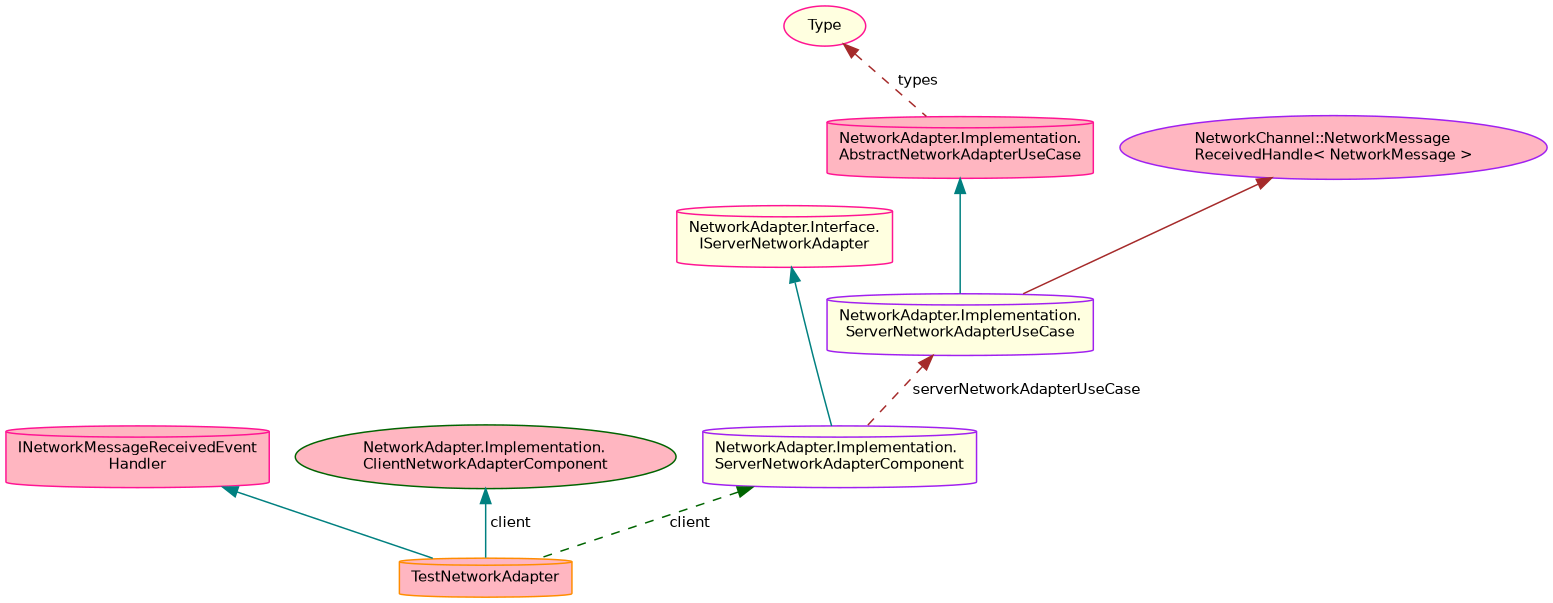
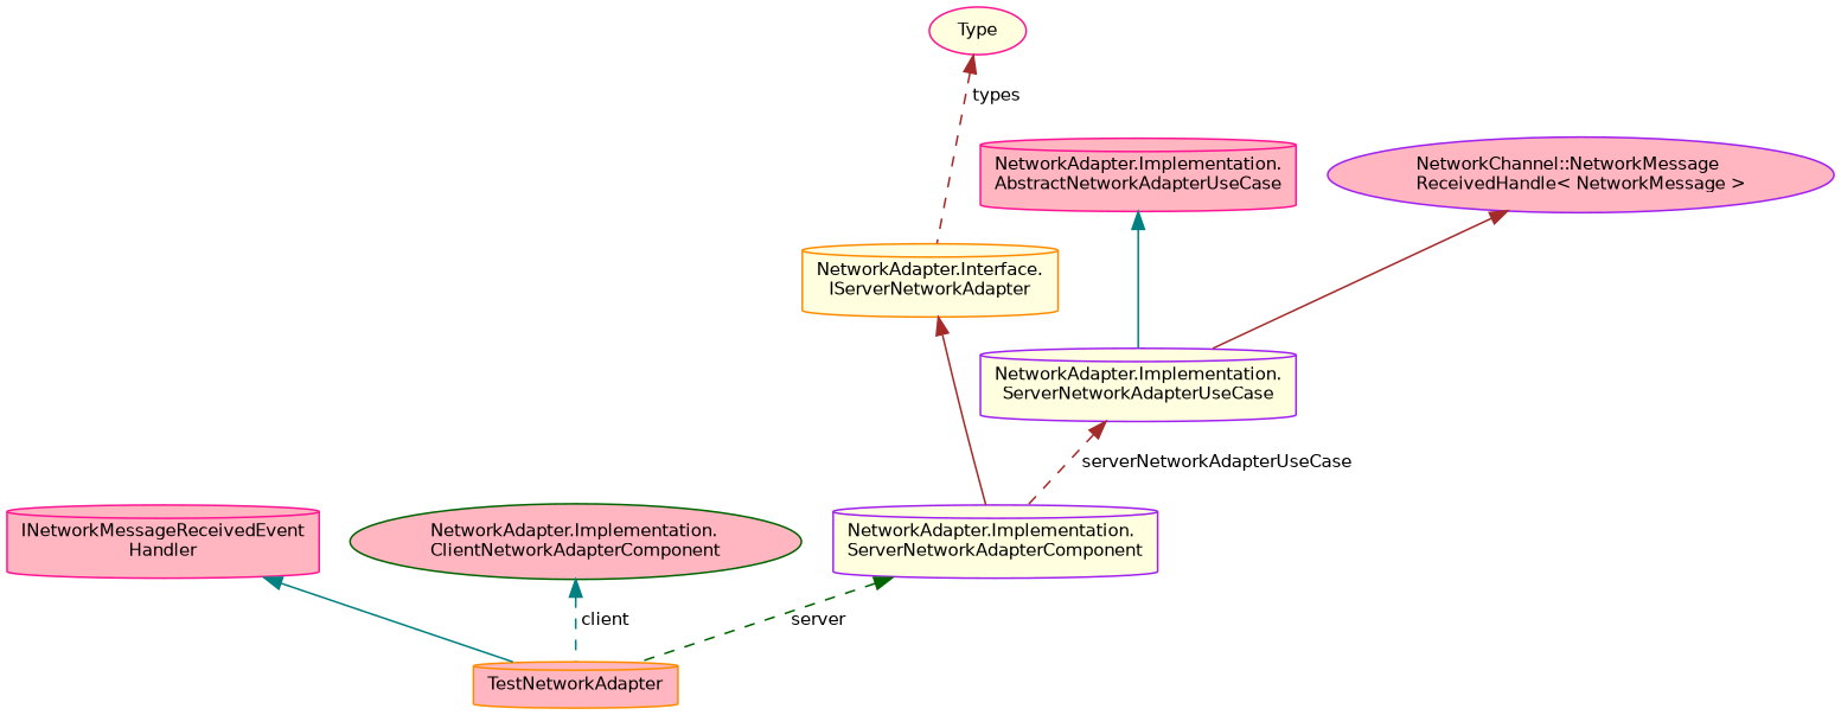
  digraph {
    rankdir=TB
    node [color=deeppink fillcolor=lightpink fontname=Helvetica fontsize=10 shape=cylinder style=filled]
    edge [color=brown dir=back fontname=Helvetica fontsize=10 labelfontname=Helvetica labelfontsize=10 style=solid]
    n1 [color=darkorange fontcolor=black height=0.2 label=TestNetworkAdapter width=0.4]
    n2 [height=0.2 label="INetworkMessageReceivedEvent\lHandler" width=0.4]
    n3 [color=darkgreen height=0.2 label="NetworkAdapter.Implementation.\lClientNetworkAdapterComponent" shape=ellipse width=0.4]
    n4 [color=purple fillcolor=lightyellow height=0.2 label="NetworkAdapter.Implementation.\lServerNetworkAdapterComponent" width=0.4]
-   n5 [fillcolor=lightyellow height=0.2 label="NetworkAdapter.Interface.\lIServerNetworkAdapter" width=0.4]
+   n5 [color=darkorange fillcolor=lightyellow height=0.2 label="NetworkAdapter.Interface.\lIServerNetworkAdapter" width=0.4]
    n6 [color=purple fillcolor=lightyellow height=0.2 label="NetworkAdapter.Implementation.\lServerNetworkAdapterUseCase" width=0.4]
    n7 [height=0.2 label="NetworkAdapter.Implementation.\lAbstractNetworkAdapterUseCase" width=0.4]
    n8 [fillcolor=lightyellow height=0.2 label=Type shape=ellipse width=0.4]
    n9 [color=purple height=0.2 label="NetworkChannel::NetworkMessage\lReceivedHandle\< NetworkMessage \>" shape=ellipse width=0.4]
    n2 -> n1 [color=teal]
-   n3 -> n1 [color=teal label=" client"]
-   n4 -> n1 [color=darkgreen label=" client" style=dashed]
-   n5 -> n4 [color=teal]
+   n3 -> n1 [color=teal label=" client" style=dashed]
+   n4 -> n1 [color=darkgreen label=" server" style=dashed]
+   n5 -> n4
    n6 -> n4 [label=" serverNetworkAdapterUseCase" style=dashed]
    n7 -> n6 [color=teal]
-   n8 -> n7 [label=" types" style=dashed]
+   n8 -> n5 [label=" types" style=dashed]
    n9 -> n6
  }
